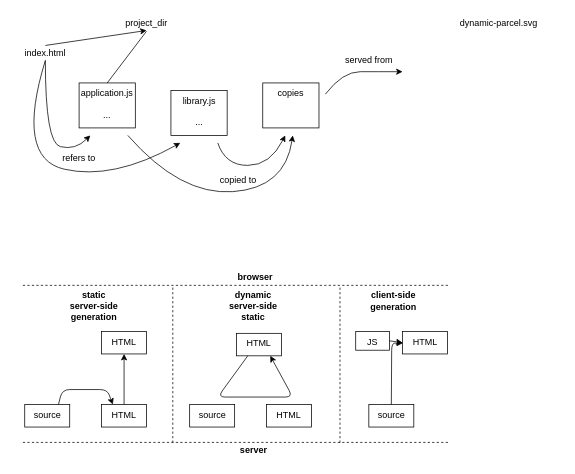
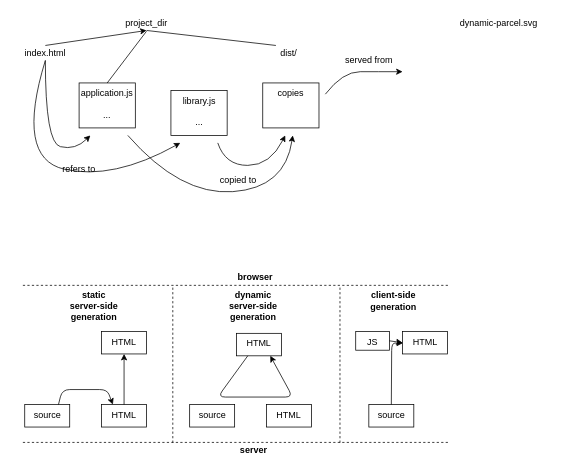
  <mxCell id="0" />
  <mxCell id="1" parent="0" />
  <mxCell id="2" value="project_dir" style="text;html=1;strokeColor=none;fillColor=none;align=center;verticalAlign=middle;whiteSpace=wrap;rounded=0;" parent="1" vertex="1"><mxGeometry x="160" y="20" width="70" height="20" as="geometry" /></mxCell>
+ <mxCell id="3" value="dist/" style="text;html=1;strokeColor=none;fillColor=none;align=center;verticalAlign=middle;whiteSpace=wrap;rounded=0;" parent="1" vertex="1"><mxGeometry x="350" y="60" width="70" height="20" as="geometry" /></mxCell>
  <mxCell id="4" value="" style="endArrow=classic;html=1;entryX=0.5;entryY=1;entryDx=0;entryDy=0;exitX=0.5;exitY=0;exitDx=0;exitDy=0;" parent="1" source="7" target="2" edge="1"><mxGeometry width="50" height="50" relative="1" as="geometry"><mxPoint x="113" y="60" as="sourcePoint" /><mxPoint x="110" y="100" as="targetPoint" /></mxGeometry></mxCell>
+ <mxCell id="5" value="" style="endArrow=none;html=1;entryX=0.5;entryY=1;entryDx=0;entryDy=0;exitX=0.25;exitY=0;exitDx=0;exitDy=0;" parent="1" source="3" target="2" edge="1"><mxGeometry width="50" height="50" relative="1" as="geometry"><mxPoint x="60" y="150" as="sourcePoint" /><mxPoint x="110" y="100" as="targetPoint" /></mxGeometry></mxCell>
  <mxCell id="6" value="dynamic-parcel.svg" style="text;html=1;strokeColor=none;fillColor=none;align=center;verticalAlign=middle;whiteSpace=wrap;rounded=0;" parent="1" vertex="1"><mxGeometry x="585" y="20" width="160" height="20" as="geometry" /></mxCell>
  <mxCell id="7" value="index.html" style="text;html=1;strokeColor=none;fillColor=none;align=center;verticalAlign=middle;whiteSpace=wrap;rounded=0;" parent="1" vertex="1"><mxGeometry x="25" y="60" width="70" height="20" as="geometry" /></mxCell>
  <mxCell id="8" value="application.js&lt;div&gt;&lt;br&gt;&lt;/div&gt;&lt;div&gt;...&lt;br&gt;&lt;/div&gt;" style="text;html=1;strokeColor=#000000;fillColor=#ffffff;align=center;verticalAlign=top;whiteSpace=wrap;rounded=0;" parent="1" vertex="1"><mxGeometry x="105" y="110" width="75" height="60" as="geometry" /></mxCell>
  <mxCell id="9" value="" style="endArrow=none;html=1;exitX=0.5;exitY=0;exitDx=0;exitDy=0;" parent="1" source="8" edge="1"><mxGeometry width="50" height="50" relative="1" as="geometry"><mxPoint x="30" y="210" as="sourcePoint" /><mxPoint x="195" y="41" as="targetPoint" /></mxGeometry></mxCell>
  <mxCell id="10" value="library.js&lt;div&gt;&lt;br&gt;&lt;/div&gt;&lt;div&gt;...&lt;br&gt;&lt;/div&gt;" style="text;html=1;strokeColor=#000000;fillColor=#ffffff;align=center;verticalAlign=top;whiteSpace=wrap;rounded=0;" parent="1" vertex="1"><mxGeometry x="227.5" y="120" width="75" height="60" as="geometry" /></mxCell>
  <mxCell id="11" value="&lt;div&gt;copies&lt;/div&gt;" style="text;html=1;strokeColor=#000000;fillColor=#ffffff;align=center;verticalAlign=top;whiteSpace=wrap;rounded=0;" parent="1" vertex="1"><mxGeometry x="350" y="110" width="75" height="60" as="geometry" /></mxCell>
  <mxCell id="12" value="" style="curved=1;endArrow=classic;html=1;exitX=0.5;exitY=1;exitDx=0;exitDy=0;" parent="1" source="7" edge="1"><mxGeometry width="50" height="50" relative="1" as="geometry"><mxPoint x="30" y="260" as="sourcePoint" /><mxPoint x="240" y="190" as="targetPoint" /><Array as="points"><mxPoint x="20" y="210" /><mxPoint x="150" y="240" /></Array></mxGeometry></mxCell>
  <mxCell id="13" value="" style="curved=1;endArrow=classic;html=1;exitX=0.5;exitY=1;exitDx=0;exitDy=0;" parent="1" source="7" edge="1"><mxGeometry width="50" height="50" relative="1" as="geometry"><mxPoint x="70" y="90" as="sourcePoint" /><mxPoint x="120" y="180" as="targetPoint" /><Array as="points"><mxPoint x="60" y="190" /><mxPoint x="100" y="200" /></Array></mxGeometry></mxCell>
- <mxCell id="14" value="refers to" style="text;html=1;strokeColor=none;fillColor=none;align=center;verticalAlign=middle;whiteSpace=wrap;rounded=0;" parent="1" vertex="1"><mxGeometry x="80" y="200" width="50" height="20" as="geometry" /></mxCell>
+ <mxCell id="14" value="refers to" style="text;html=1;strokeColor=none;fillColor=none;align=center;verticalAlign=middle;whiteSpace=wrap;rounded=0;" parent="1" vertex="1"><mxGeometry x="80" y="215" width="50" height="20" as="geometry" /></mxCell>
  <mxCell id="15" value="" style="curved=1;endArrow=classic;html=1;" parent="1" edge="1"><mxGeometry width="50" height="50" relative="1" as="geometry"><mxPoint x="170" y="180" as="sourcePoint" /><mxPoint x="390" y="180" as="targetPoint" /><Array as="points"><mxPoint x="240" y="260" /><mxPoint x="380" y="250" /></Array></mxGeometry></mxCell>
  <mxCell id="16" value="" style="curved=1;endArrow=classic;html=1;" parent="1" edge="1"><mxGeometry width="50" height="50" relative="1" as="geometry"><mxPoint x="290" y="190" as="sourcePoint" /><mxPoint x="380" y="180" as="targetPoint" /><Array as="points"><mxPoint x="300" y="220" /><mxPoint x="360" y="220" /></Array></mxGeometry></mxCell>
  <mxCell id="17" value="copied to" style="text;html=1;strokeColor=none;fillColor=none;align=center;verticalAlign=middle;whiteSpace=wrap;rounded=0;" parent="1" vertex="1"><mxGeometry x="290" y="230" width="55" height="20" as="geometry" /></mxCell>
  <mxCell id="18" value="" style="curved=1;endArrow=classic;html=1;" parent="1" edge="1"><mxGeometry width="50" height="50" relative="1" as="geometry"><mxPoint x="433.5" y="125" as="sourcePoint" /><mxPoint x="536.5" y="95" as="targetPoint" /><Array as="points"><mxPoint x="456.5" y="95" /><mxPoint x="503.5" y="95" /></Array></mxGeometry></mxCell>
  <mxCell id="19" value="served from" style="text;html=1;strokeColor=none;fillColor=none;align=center;verticalAlign=middle;whiteSpace=wrap;rounded=0;" parent="1" vertex="1"><mxGeometry x="456.5" y="70" width="70" height="20" as="geometry" /></mxCell>
  <mxCell id="20" value="&lt;div&gt;source&lt;/div&gt;" style="text;html=1;strokeColor=#000000;fillColor=#ffffff;align=center;verticalAlign=top;whiteSpace=wrap;rounded=0;" parent="1" vertex="1"><mxGeometry x="32.5" y="539" width="60" height="30" as="geometry" /></mxCell>
  <mxCell id="21" value="&lt;div&gt;HTML&lt;/div&gt;" style="text;html=1;strokeColor=#000000;fillColor=#ffffff;align=center;verticalAlign=top;whiteSpace=wrap;rounded=0;" parent="1" vertex="1"><mxGeometry x="135" y="539" width="60" height="30" as="geometry" /></mxCell>
  <mxCell id="22" value="&lt;div&gt;source&lt;/div&gt;" style="text;html=1;strokeColor=#000000;fillColor=#ffffff;align=center;verticalAlign=top;whiteSpace=wrap;rounded=0;" parent="1" vertex="1"><mxGeometry x="252.5" y="539" width="60" height="30" as="geometry" /></mxCell>
  <mxCell id="23" value="&lt;div&gt;HTML&lt;/div&gt;" style="text;html=1;strokeColor=#000000;fillColor=#ffffff;align=center;verticalAlign=top;whiteSpace=wrap;rounded=0;" parent="1" vertex="1"><mxGeometry x="355" y="539" width="60" height="30" as="geometry" /></mxCell>
  <mxCell id="24" value="&lt;div&gt;source&lt;/div&gt;" style="text;html=1;strokeColor=#000000;fillColor=#ffffff;align=center;verticalAlign=top;whiteSpace=wrap;rounded=0;" parent="1" vertex="1"><mxGeometry x="491.5" y="539" width="60" height="30" as="geometry" /></mxCell>
  <mxCell id="25" value="&lt;div&gt;HTML&lt;/div&gt;" style="text;html=1;strokeColor=#000000;fillColor=#ffffff;align=center;verticalAlign=top;whiteSpace=wrap;rounded=0;" parent="1" vertex="1"><mxGeometry x="135" y="441.5" width="60" height="30" as="geometry" /></mxCell>
  <mxCell id="26" value="" style="endArrow=classic;html=1;entryX=0.25;entryY=0;entryDx=0;entryDy=0;exitX=0.75;exitY=0;exitDx=0;exitDy=0;" parent="1" source="20" target="21" edge="1"><mxGeometry width="50" height="50" relative="1" as="geometry"><mxPoint x="32.5" y="649" as="sourcePoint" /><mxPoint x="82.5" y="599" as="targetPoint" /><Array as="points"><mxPoint x="82.5" y="519" /><mxPoint x="142.5" y="519" /></Array></mxGeometry></mxCell>
  <mxCell id="27" value="&lt;b&gt;browser&lt;/b&gt;" style="text;html=1;strokeColor=none;fillColor=none;align=center;verticalAlign=middle;whiteSpace=wrap;rounded=0;" parent="1" vertex="1"><mxGeometry x="310" y="360" width="60" height="20" as="geometry" /></mxCell>
  <mxCell id="28" value="&lt;b&gt;server&lt;/b&gt;" style="text;html=1;strokeColor=none;fillColor=none;align=center;verticalAlign=middle;whiteSpace=wrap;rounded=0;" parent="1" vertex="1"><mxGeometry x="307.5" y="590" width="60" height="20" as="geometry" /></mxCell>
  <mxCell id="29" value="&lt;b&gt;static&lt;br&gt;server-side&lt;br&gt;generation&lt;/b&gt;" style="text;html=1;strokeColor=none;fillColor=none;align=center;verticalAlign=middle;whiteSpace=wrap;rounded=0;" parent="1" vertex="1"><mxGeometry x="85" y="379" width="80" height="58" as="geometry" /></mxCell>
- <mxCell id="30" value="&lt;b&gt;dynamic&lt;br&gt;server-side&lt;br&gt;static&lt;/b&gt;" style="text;html=1;strokeColor=none;fillColor=none;align=center;verticalAlign=middle;whiteSpace=wrap;rounded=0;" parent="1" vertex="1"><mxGeometry x="295" y="384" width="85" height="48" as="geometry" /></mxCell>
+ <mxCell id="30" value="&lt;b&gt;dynamic&lt;br&gt;server-side&lt;br&gt;generation&lt;/b&gt;" style="text;html=1;strokeColor=none;fillColor=none;align=center;verticalAlign=middle;whiteSpace=wrap;rounded=0;" parent="1" vertex="1"><mxGeometry x="295" y="384" width="85" height="48" as="geometry" /></mxCell>
  <mxCell id="31" value="&lt;div&gt;HTML&lt;/div&gt;" style="text;html=1;strokeColor=#000000;fillColor=#ffffff;align=center;verticalAlign=top;whiteSpace=wrap;rounded=0;" parent="1" vertex="1"><mxGeometry x="315" y="444" width="60" height="30" as="geometry" /></mxCell>
  <mxCell id="32" value="" style="endArrow=none;dashed=1;html=1;" parent="1" edge="1"><mxGeometry width="50" height="50" relative="1" as="geometry"><mxPoint x="230" y="590" as="sourcePoint" /><mxPoint x="230" y="380" as="targetPoint" /></mxGeometry></mxCell>
  <mxCell id="33" value="" style="endArrow=classic;html=1;entryX=0.5;entryY=1;entryDx=0;entryDy=0;exitX=0.5;exitY=0;exitDx=0;exitDy=0;" parent="1" source="21" target="25" edge="1"><mxGeometry width="50" height="50" relative="1" as="geometry"><mxPoint x="30" y="709" as="sourcePoint" /><mxPoint x="80" y="659" as="targetPoint" /></mxGeometry></mxCell>
  <mxCell id="34" value="" style="endArrow=classic;html=1;entryX=0.75;entryY=1;entryDx=0;entryDy=0;exitX=0.25;exitY=1;exitDx=0;exitDy=0;" parent="1" source="31" target="31" edge="1"><mxGeometry width="50" height="50" relative="1" as="geometry"><mxPoint x="350" y="489" as="sourcePoint" /><mxPoint x="80" y="659" as="targetPoint" /><Array as="points"><mxPoint x="290" y="529" /><mxPoint x="390" y="529" /></Array></mxGeometry></mxCell>
  <mxCell id="35" value="&lt;b&gt;client-side&lt;br&gt;generation&lt;/b&gt;" style="text;html=1;strokeColor=none;fillColor=none;align=center;verticalAlign=middle;whiteSpace=wrap;rounded=0;" parent="1" vertex="1"><mxGeometry x="481.5" y="376.5" width="85" height="48" as="geometry" /></mxCell>
  <mxCell id="36" value="&lt;div&gt;HTML&lt;/div&gt;" style="text;html=1;strokeColor=#000000;fillColor=#ffffff;align=center;verticalAlign=top;whiteSpace=wrap;rounded=0;" parent="1" vertex="1"><mxGeometry x="536.5" y="441.5" width="60" height="30" as="geometry" /></mxCell>
  <mxCell id="37" value="JS" style="text;html=1;strokeColor=#000000;fillColor=#ffffff;align=center;verticalAlign=top;whiteSpace=wrap;rounded=0;" parent="1" vertex="1"><mxGeometry x="474" y="441.5" width="45" height="25" as="geometry" /></mxCell>
  <mxCell id="38" value="" style="endArrow=none;dashed=1;html=1;" parent="1" edge="1"><mxGeometry width="50" height="50" relative="1" as="geometry"><mxPoint x="453" y="590" as="sourcePoint" /><mxPoint x="453" y="380" as="targetPoint" /></mxGeometry></mxCell>
  <mxCell id="39" value="" style="endArrow=classic;html=1;exitX=0.5;exitY=0;exitDx=0;exitDy=0;" parent="1" source="24" edge="1"><mxGeometry width="50" height="50" relative="1" as="geometry"><mxPoint x="30" y="669" as="sourcePoint" /><mxPoint x="537" y="457" as="targetPoint" /><Array as="points"><mxPoint x="522" y="457" /></Array></mxGeometry></mxCell>
  <mxCell id="40" value="" style="endArrow=classic;html=1;entryX=0;entryY=0.5;entryDx=0;entryDy=0;exitX=1;exitY=0.5;exitDx=0;exitDy=0;" parent="1" source="37" target="36" edge="1"><mxGeometry width="50" height="50" relative="1" as="geometry"><mxPoint x="30" y="669" as="sourcePoint" /><mxPoint x="80" y="619" as="targetPoint" /></mxGeometry></mxCell>
  <mxCell id="41" value="" style="endArrow=none;dashed=1;html=1;" parent="1" edge="1"><mxGeometry width="50" height="50" relative="1" as="geometry"><mxPoint x="30" y="380" as="sourcePoint" /><mxPoint x="600" y="380" as="targetPoint" /></mxGeometry></mxCell>
  <mxCell id="42" value="" style="endArrow=none;dashed=1;html=1;" parent="1" edge="1"><mxGeometry width="50" height="50" relative="1" as="geometry"><mxPoint x="30" y="589.5" as="sourcePoint" /><mxPoint x="600" y="589.5" as="targetPoint" /></mxGeometry></mxCell>
